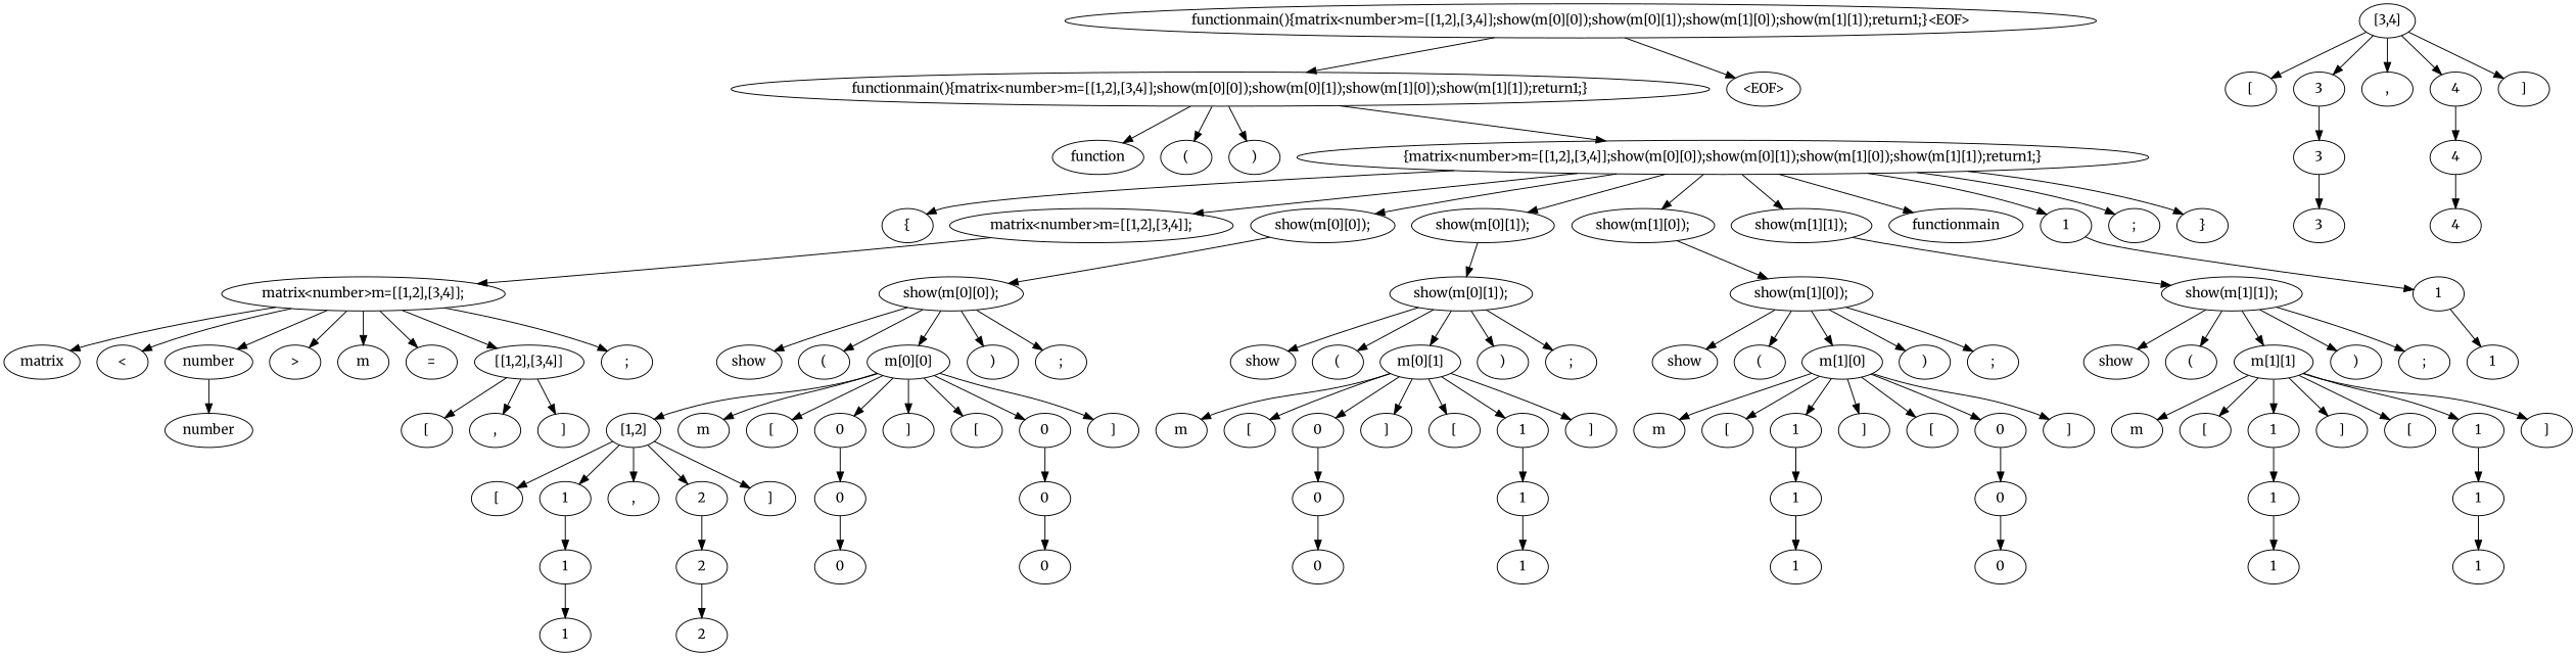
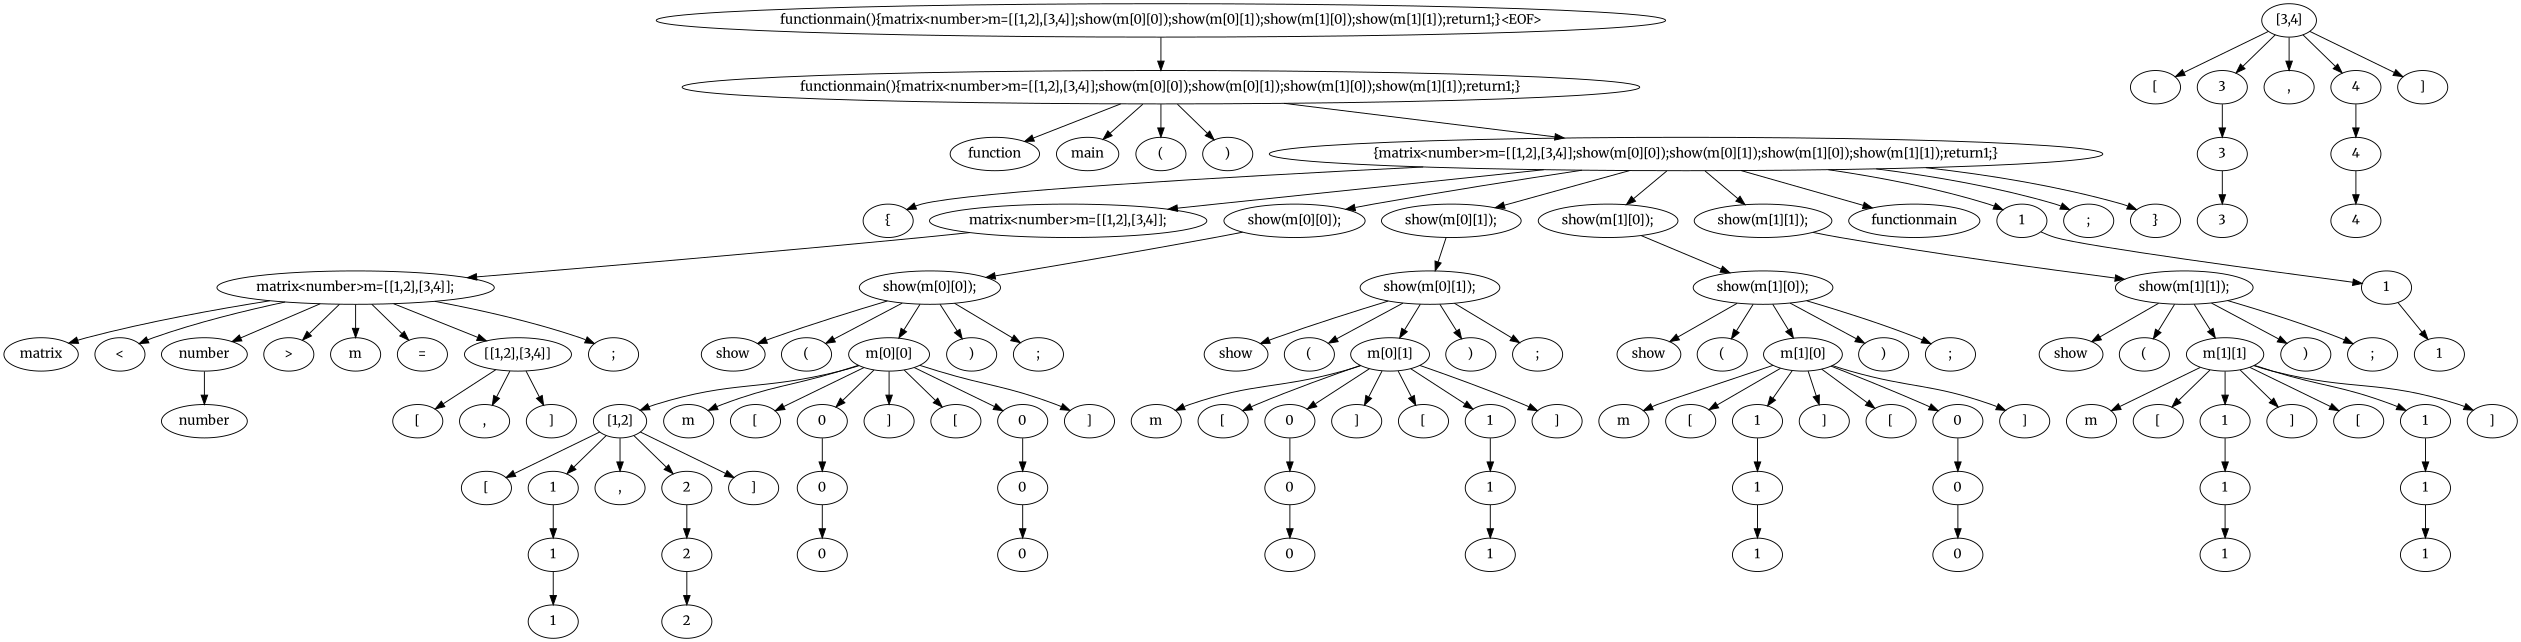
  digraph {
    fontname=Merriweather
    node [fontname=Merriweather]
    edge [fontname=Merriweather]
    n1 [label="functionmain(){matrix<number>m=[[1,2],[3,4]];show(m[0][0]);show(m[0][1]);show(m[1][0]);show(m[1][1]);return1;}<EOF>"]
    n2 [label="functionmain(){matrix<number>m=[[1,2],[3,4]];show(m[0][0]);show(m[0][1]);show(m[1][0]);show(m[1][1]);return1;}"]
-   n3 [label="<EOF>"]
    n4 [label=function]
+   n5 [label=main]
    n6 [label="("]
    n7 [label=")"]
    n8 [label="{matrix<number>m=[[1,2],[3,4]];show(m[0][0]);show(m[0][1]);show(m[1][0]);show(m[1][1]);return1;}"]
    n9 [label="{"]
    n10 [label="matrix<number>m=[[1,2],[3,4]];"]
    n11 [label="show(m[0][0]);"]
    n12 [label="show(m[0][1]);"]
    n13 [label="show(m[1][0]);"]
    n14 [label="show(m[1][1]);"]
    n15 [label=functionmain]
    n16 [label=1]
    n17 [label=";"]
    n18 [label="}"]
    n19 [label="matrix<number>m=[[1,2],[3,4]];"]
    n20 [label="show(m[0][0]);"]
    n21 [label="show(m[0][1]);"]
    n22 [label="show(m[1][0]);"]
    n23 [label="show(m[1][1]);"]
    n24 [label=1]
    n25 [label=matrix]
    n26 [label="<"]
    n27 [label=number]
    n28 [label=">"]
    n29 [label=m]
    n30 [label="="]
    n31 [label="[[1,2],[3,4]]"]
    n32 [label=";"]
    n33 [label=number]
    n34 [label="["]
    n35 [label=","]
    n36 [label="]"]
    n37 [label="[1,2]"]
    n38 [label="["]
    n39 [label=1]
    n40 [label=","]
    n41 [label=2]
    n42 [label="]"]
    n43 [label="[3,4]"]
    n44 [label="["]
    n45 [label=3]
    n46 [label=","]
    n47 [label=4]
    n48 [label="]"]
    n49 [label=1]
    n50 [label=2]
    n51 [label=1]
    n52 [label=2]
    n53 [label=3]
    n54 [label=4]
    n55 [label=3]
    n56 [label=4]
    n57 [label=show]
    n58 [label="("]
    n59 [label="m[0][0]"]
    n60 [label=")"]
    n61 [label=";"]
    n62 [label=m]
    n63 [label="["]
    n64 [label=0]
    n65 [label="]"]
    n66 [label="["]
    n67 [label=0]
    n68 [label="]"]
    n69 [label=0]
    n70 [label=0]
    n71 [label=0]
    n72 [label=0]
    n73 [label=show]
    n74 [label="("]
    n75 [label="m[0][1]"]
    n76 [label=")"]
    n77 [label=";"]
    n78 [label=m]
    n79 [label="["]
    n80 [label=0]
    n81 [label="]"]
    n82 [label="["]
    n83 [label=1]
    n84 [label="]"]
    n85 [label=0]
    n86 [label=1]
    n87 [label=0]
    n88 [label=1]
    n89 [label=show]
    n90 [label="("]
    n91 [label="m[1][0]"]
    n92 [label=")"]
    n93 [label=";"]
    n94 [label=m]
    n95 [label="["]
    n96 [label=1]
    n97 [label="]"]
    n98 [label="["]
    n99 [label=0]
    n100 [label="]"]
    n101 [label=1]
    n102 [label=0]
    n103 [label=1]
    n104 [label=0]
    n105 [label=show]
    n106 [label="("]
    n107 [label="m[1][1]"]
    n108 [label=")"]
    n109 [label=";"]
    n110 [label=m]
    n111 [label="["]
    n112 [label=1]
    n113 [label="]"]
    n114 [label="["]
    n115 [label=1]
    n116 [label="]"]
    n117 [label=1]
    n118 [label=1]
    n119 [label=1]
    n120 [label=1]
    n121 [label=1]
    n1 -> n2
-   n1 -> n3
    n2 -> n4
+   n2 -> n5
    n2 -> n6
    n2 -> n7
    n2 -> n8
    n8 -> n9
    n8 -> n10
    n8 -> n11
    n8 -> n12
    n8 -> n13
    n8 -> n14
    n8 -> n15
    n8 -> n16
    n8 -> n17
    n8 -> n18
    n10 -> n19
    n11 -> n20
    n12 -> n21
    n13 -> n22
    n14 -> n23
    n16 -> n24
    n19 -> n25
    n19 -> n26
    n19 -> n27
    n19 -> n28
    n19 -> n29
    n19 -> n30
    n19 -> n31
    n19 -> n32
    n20 -> n57
    n20 -> n58
    n20 -> n59
    n20 -> n60
    n20 -> n61
    n21 -> n73
    n21 -> n74
    n21 -> n75
    n21 -> n76
    n21 -> n77
    n22 -> n89
    n22 -> n90
    n22 -> n91
    n22 -> n92
    n22 -> n93
    n23 -> n105
    n23 -> n106
    n23 -> n107
    n23 -> n108
    n23 -> n109
    n24 -> n121
    n27 -> n33
    n31 -> n34
    n31 -> n35
    n31 -> n36
    n37 -> n38
    n37 -> n39
    n37 -> n40
    n37 -> n41
    n37 -> n42
    n39 -> n49
    n41 -> n50
    n43 -> n44
    n43 -> n45
    n43 -> n46
    n43 -> n47
    n43 -> n48
    n45 -> n53
    n47 -> n54
    n49 -> n51
    n50 -> n52
    n53 -> n55
    n54 -> n56
    n59 -> n37
    n59 -> n62
    n59 -> n63
    n59 -> n64
    n59 -> n65
    n59 -> n66
    n59 -> n67
    n59 -> n68
    n64 -> n69
    n67 -> n70
    n69 -> n71
    n70 -> n72
    n75 -> n78
    n75 -> n79
    n75 -> n80
    n75 -> n81
    n75 -> n82
    n75 -> n83
    n75 -> n84
    n80 -> n85
    n83 -> n86
    n85 -> n87
    n86 -> n88
    n91 -> n94
    n91 -> n95
    n91 -> n96
    n91 -> n97
    n91 -> n98
    n91 -> n99
    n91 -> n100
    n96 -> n101
    n99 -> n102
    n101 -> n103
    n102 -> n104
    n107 -> n110
    n107 -> n111
    n107 -> n112
    n107 -> n113
    n107 -> n114
    n107 -> n115
    n107 -> n116
    n112 -> n117
    n115 -> n118
    n117 -> n119
    n118 -> n120
  }
